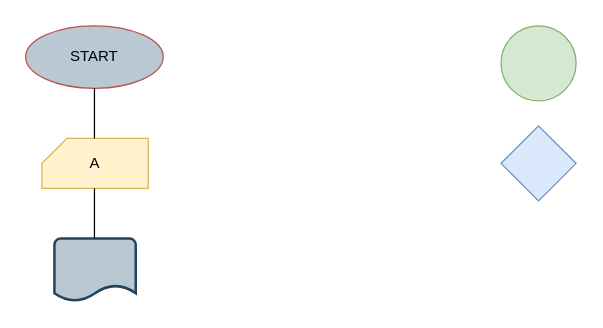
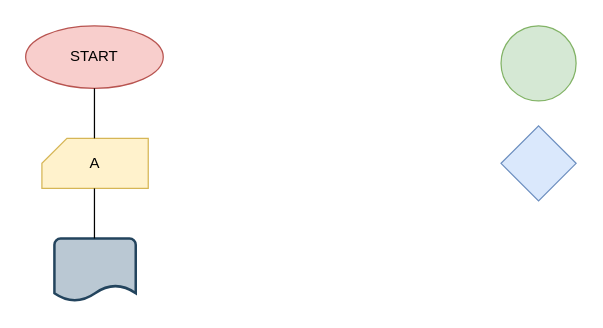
  <mxCell id="0" />
  <mxCell id="1" parent="0" />
  <mxCell id="2" value="" style="rhombus;whiteSpace=wrap;html=1;fillColor=#dae8fc;strokeColor=#6c8ebf;" parent="1" vertex="1"><mxGeometry x="400" y="100" width="60" height="60" as="geometry" /></mxCell>
- <mxCell id="3" value="START" style="ellipse;whiteSpace=wrap;html=1;fillColor=#bac8d3;strokeColor=#b85450;" parent="1" vertex="1"><mxGeometry x="20" y="20" width="110" height="50" as="geometry" /></mxCell>
+ <mxCell id="3" value="START" style="ellipse;whiteSpace=wrap;html=1;fillColor=#f8cecc;strokeColor=#b85450;" parent="1" vertex="1"><mxGeometry x="20" y="20" width="110" height="50" as="geometry" /></mxCell>
  <mxCell id="4" value="" style="strokeWidth=2;html=1;shape=mxgraph.flowchart.document2;whiteSpace=wrap;size=0.25;fillColor=#bac8d3;strokeColor=#23445d;" parent="1" vertex="1"><mxGeometry x="43" y="190" width="65" height="50" as="geometry" /></mxCell>
  <mxCell id="5" value="" style="verticalLabelPosition=bottom;verticalAlign=top;html=1;shape=mxgraph.flowchart.on-page_reference;fillColor=#d5e8d4;strokeColor=#82b366;" parent="1" vertex="1"><mxGeometry x="400" y="20" width="60" height="60" as="geometry" /></mxCell>
  <mxCell id="6" value="A" style="shape=card;whiteSpace=wrap;html=1;size=20;fillColor=#fff2cc;strokeColor=#d6b656;" parent="1" vertex="1"><mxGeometry x="33" y="110" width="85" height="40" as="geometry" /></mxCell>
  <mxCell id="7" value="" style="endArrow=none;html=1;" edge="1" parent="1"><mxGeometry width="50" height="50" relative="1" as="geometry"><mxPoint x="75" y="110" as="sourcePoint" /><mxPoint x="75" y="70" as="targetPoint" /></mxGeometry></mxCell>
  <mxCell id="8" value="" style="endArrow=none;html=1;" edge="1" parent="1"><mxGeometry width="50" height="50" relative="1" as="geometry"><mxPoint x="75" y="190" as="sourcePoint" /><mxPoint x="75" y="150" as="targetPoint" /><Array as="points"><mxPoint x="75" y="190" /></Array></mxGeometry></mxCell>
  <mxCell id="9" style="edgeStyle=orthogonalEdgeStyle;rounded=0;orthogonalLoop=1;jettySize=auto;html=1;exitX=0.5;exitY=1;exitDx=0;exitDy=0;" edge="1" parent="1" source="2" target="2"><mxGeometry relative="1" as="geometry" /></mxCell>
